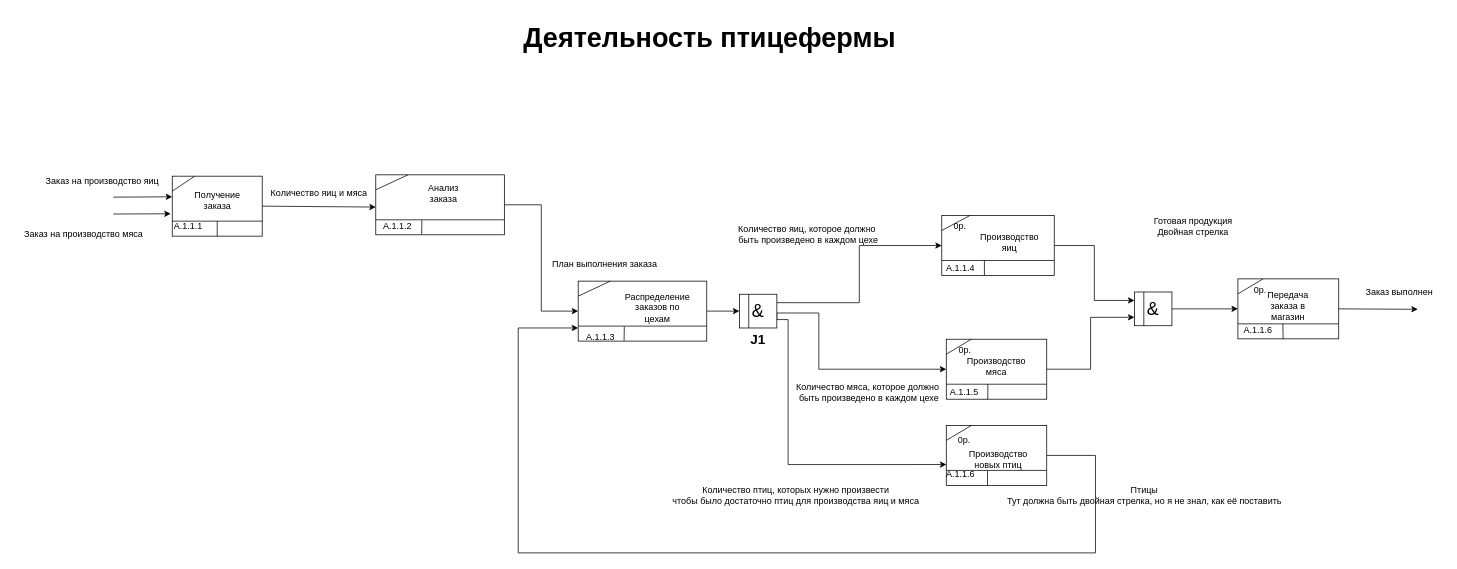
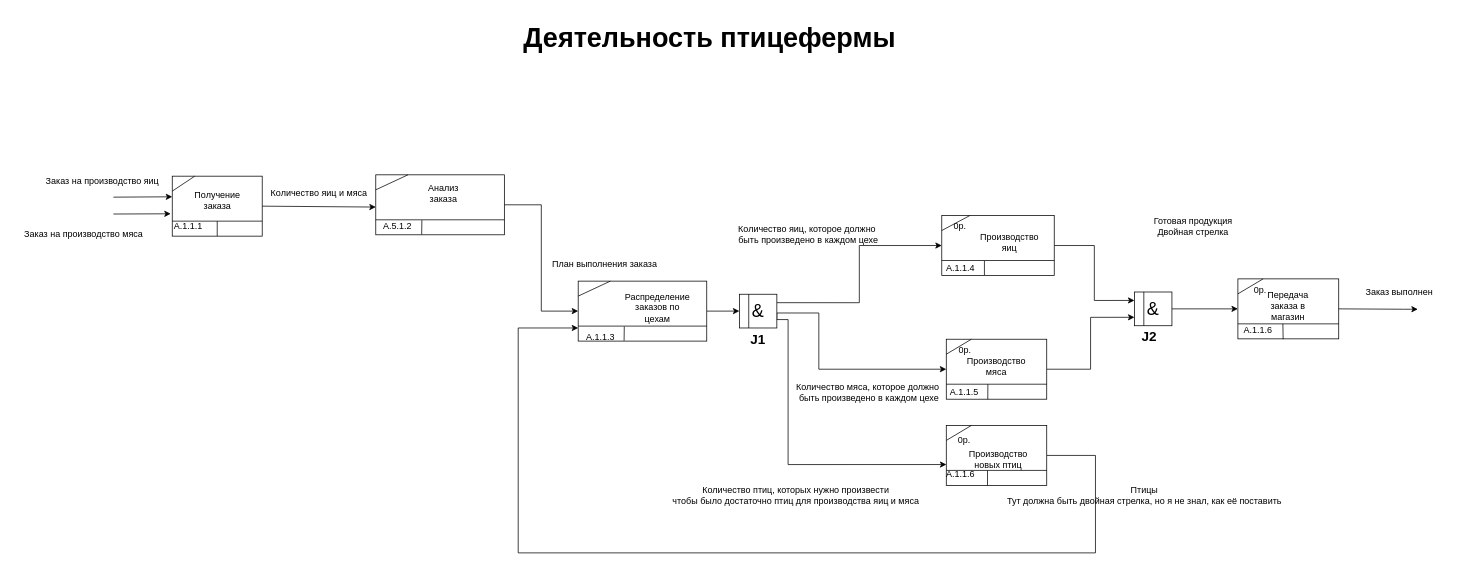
  <mxCell id="0" />
  <mxCell id="1" parent="0" />
  <mxCell id="2" value="&lt;font style=&quot;font-size: 36px;&quot;&gt;&lt;b&gt;Деятельность птицефермы&lt;/b&gt;&lt;/font&gt;" style="text;html=1;align=center;verticalAlign=middle;resizable=0;points=[];autosize=1;strokeColor=none;fillColor=none;" parent="1" vertex="1"><mxGeometry x="685" y="20" width="520" height="60" as="geometry" /></mxCell>
  <mxCell id="3" value="" style="rounded=0;whiteSpace=wrap;html=1;" parent="1" vertex="1"><mxGeometry x="228.5" y="234.5" width="120" height="80" as="geometry" /></mxCell>
  <mxCell id="4" value="" style="endArrow=none;html=1;rounded=0;entryX=1;entryY=0.75;entryDx=0;entryDy=0;exitX=0;exitY=0.75;exitDx=0;exitDy=0;" parent="1" source="3" target="3" edge="1"><mxGeometry width="50" height="50" relative="1" as="geometry"><mxPoint x="498.5" y="414.5" as="sourcePoint" /><mxPoint x="548.5" y="364.5" as="targetPoint" /></mxGeometry></mxCell>
  <mxCell id="5" value="" style="endArrow=none;html=1;rounded=0;entryX=0.5;entryY=1;entryDx=0;entryDy=0;" parent="1" target="3" edge="1"><mxGeometry width="50" height="50" relative="1" as="geometry"><mxPoint x="288.5" y="294.5" as="sourcePoint" /><mxPoint x="548.5" y="364.5" as="targetPoint" /></mxGeometry></mxCell>
  <mxCell id="6" value="" style="endArrow=none;html=1;rounded=0;entryX=0.25;entryY=0;entryDx=0;entryDy=0;exitX=0;exitY=0.25;exitDx=0;exitDy=0;" parent="1" source="3" target="3" edge="1"><mxGeometry width="50" height="50" relative="1" as="geometry"><mxPoint x="378.5" y="354.5" as="sourcePoint" /><mxPoint x="428.5" y="304.5" as="targetPoint" /></mxGeometry></mxCell>
  <mxCell id="7" value="Получение заказа" style="text;html=1;align=center;verticalAlign=middle;whiteSpace=wrap;rounded=0;" parent="1" vertex="1"><mxGeometry x="243.5" y="252" width="90" height="30" as="geometry" /></mxCell>
  <mxCell id="8" style="edgeStyle=orthogonalEdgeStyle;rounded=0;orthogonalLoop=1;jettySize=auto;html=1;exitX=1;exitY=0.5;exitDx=0;exitDy=0;entryX=0;entryY=0.5;entryDx=0;entryDy=0;" parent="1" source="9" target="40" edge="1"><mxGeometry relative="1" as="geometry" /></mxCell>
  <mxCell id="9" value="" style="rounded=0;whiteSpace=wrap;html=1;" parent="1" vertex="1"><mxGeometry x="770" y="374.5" width="171.5" height="80" as="geometry" /></mxCell>
  <mxCell id="10" value="" style="endArrow=none;html=1;rounded=0;entryX=1;entryY=0.75;entryDx=0;entryDy=0;exitX=0;exitY=0.75;exitDx=0;exitDy=0;" parent="1" source="9" target="9" edge="1"><mxGeometry width="50" height="50" relative="1" as="geometry"><mxPoint x="1062" y="554.5" as="sourcePoint" /><mxPoint x="1112" y="504.5" as="targetPoint" /></mxGeometry></mxCell>
  <mxCell id="11" value="" style="endArrow=none;html=1;rounded=0;entryX=0.357;entryY=0.994;entryDx=0;entryDy=0;entryPerimeter=0;" parent="1" target="9" edge="1"><mxGeometry width="50" height="50" relative="1" as="geometry"><mxPoint x="831.5" y="435" as="sourcePoint" /><mxPoint x="1112" y="504.5" as="targetPoint" /></mxGeometry></mxCell>
  <mxCell id="12" value="" style="endArrow=none;html=1;rounded=0;entryX=0.25;entryY=0;entryDx=0;entryDy=0;exitX=0;exitY=0.25;exitDx=0;exitDy=0;" parent="1" source="9" target="9" edge="1"><mxGeometry width="50" height="50" relative="1" as="geometry"><mxPoint x="942" y="494.5" as="sourcePoint" /><mxPoint x="992" y="444.5" as="targetPoint" /></mxGeometry></mxCell>
  <mxCell id="13" value="Распределение заказов по цехам" style="text;html=1;align=center;verticalAlign=middle;whiteSpace=wrap;rounded=0;" parent="1" vertex="1"><mxGeometry x="840.75" y="394.5" width="70" height="30" as="geometry" /></mxCell>
  <mxCell id="14" style="edgeStyle=orthogonalEdgeStyle;rounded=0;orthogonalLoop=1;jettySize=auto;html=1;exitX=1;exitY=0.5;exitDx=0;exitDy=0;entryX=0;entryY=0.75;entryDx=0;entryDy=0;" parent="1" source="15" target="35" edge="1"><mxGeometry relative="1" as="geometry" /></mxCell>
  <mxCell id="15" value="" style="rounded=0;whiteSpace=wrap;html=1;" parent="1" vertex="1"><mxGeometry x="1261" y="452" width="134" height="80" as="geometry" /></mxCell>
  <mxCell id="16" value="" style="endArrow=none;html=1;rounded=0;entryX=1;entryY=0.75;entryDx=0;entryDy=0;exitX=0;exitY=0.75;exitDx=0;exitDy=0;" parent="1" source="15" target="15" edge="1"><mxGeometry width="50" height="50" relative="1" as="geometry"><mxPoint x="1531" y="632" as="sourcePoint" /><mxPoint x="1581" y="582" as="targetPoint" /></mxGeometry></mxCell>
  <mxCell id="17" value="" style="endArrow=none;html=1;rounded=0;entryX=0.413;entryY=1.001;entryDx=0;entryDy=0;entryPerimeter=0;" parent="1" target="15" edge="1"><mxGeometry width="50" height="50" relative="1" as="geometry"><mxPoint x="1316.5" y="512" as="sourcePoint" /><mxPoint x="1581" y="582" as="targetPoint" /></mxGeometry></mxCell>
  <mxCell id="18" value="" style="endArrow=none;html=1;rounded=0;entryX=0.25;entryY=0;entryDx=0;entryDy=0;exitX=0;exitY=0.25;exitDx=0;exitDy=0;" parent="1" source="15" target="15" edge="1"><mxGeometry width="50" height="50" relative="1" as="geometry"><mxPoint x="1411" y="572" as="sourcePoint" /><mxPoint x="1461" y="522" as="targetPoint" /></mxGeometry></mxCell>
  <mxCell id="19" value="0p." style="text;html=1;align=center;verticalAlign=middle;whiteSpace=wrap;rounded=0;" parent="1" vertex="1"><mxGeometry x="1256" y="447" width="60" height="40" as="geometry" /></mxCell>
  <mxCell id="20" value="Производство мяса" style="text;html=1;align=center;verticalAlign=middle;whiteSpace=wrap;rounded=0;" parent="1" vertex="1"><mxGeometry x="1298" y="473" width="60" height="30" as="geometry" /></mxCell>
  <mxCell id="21" style="edgeStyle=orthogonalEdgeStyle;rounded=0;orthogonalLoop=1;jettySize=auto;html=1;exitX=1;exitY=0.5;exitDx=0;exitDy=0;entryX=0;entryY=0.25;entryDx=0;entryDy=0;" parent="1" source="22" target="35" edge="1"><mxGeometry relative="1" as="geometry" /></mxCell>
  <mxCell id="22" value="" style="rounded=0;whiteSpace=wrap;html=1;" parent="1" vertex="1"><mxGeometry x="1255" y="287" width="150" height="80" as="geometry" /></mxCell>
  <mxCell id="23" value="" style="endArrow=none;html=1;rounded=0;entryX=1;entryY=0.75;entryDx=0;entryDy=0;exitX=0;exitY=0.75;exitDx=0;exitDy=0;" parent="1" source="22" target="22" edge="1"><mxGeometry width="50" height="50" relative="1" as="geometry"><mxPoint x="1525" y="467" as="sourcePoint" /><mxPoint x="1575" y="417" as="targetPoint" /></mxGeometry></mxCell>
  <mxCell id="24" value="" style="endArrow=none;html=1;rounded=0;entryX=1.048;entryY=0.82;entryDx=0;entryDy=0;entryPerimeter=0;exitX=1.048;exitY=0.178;exitDx=0;exitDy=0;exitPerimeter=0;" parent="1" edge="1"><mxGeometry width="50" height="50" relative="1" as="geometry"><mxPoint x="1311.88" y="347.34" as="sourcePoint" /><mxPoint x="1311.88" y="366.6" as="targetPoint" /></mxGeometry></mxCell>
  <mxCell id="25" value="" style="endArrow=none;html=1;rounded=0;entryX=0.25;entryY=0;entryDx=0;entryDy=0;exitX=0;exitY=0.25;exitDx=0;exitDy=0;" parent="1" source="22" target="22" edge="1"><mxGeometry width="50" height="50" relative="1" as="geometry"><mxPoint x="1405" y="407" as="sourcePoint" /><mxPoint x="1455" y="357" as="targetPoint" /></mxGeometry></mxCell>
  <mxCell id="26" value="0p." style="text;html=1;align=center;verticalAlign=middle;whiteSpace=wrap;rounded=0;" parent="1" vertex="1"><mxGeometry x="1250" y="282" width="59" height="40" as="geometry" /></mxCell>
  <mxCell id="27" value="Производство яиц" style="text;html=1;align=center;verticalAlign=middle;whiteSpace=wrap;rounded=0;" parent="1" vertex="1"><mxGeometry x="1295.75" y="307" width="99.25" height="31" as="geometry" /></mxCell>
  <mxCell id="28" value="" style="rounded=0;whiteSpace=wrap;html=1;" parent="1" vertex="1"><mxGeometry x="1650" y="371.5" width="134.5" height="80" as="geometry" /></mxCell>
  <mxCell id="29" value="" style="endArrow=none;html=1;rounded=0;entryX=1;entryY=0.75;entryDx=0;entryDy=0;exitX=0;exitY=0.75;exitDx=0;exitDy=0;" parent="1" source="28" target="28" edge="1"><mxGeometry width="50" height="50" relative="1" as="geometry"><mxPoint x="1897" y="541.14" as="sourcePoint" /><mxPoint x="1947" y="491.14" as="targetPoint" /></mxGeometry></mxCell>
  <mxCell id="30" value="" style="endArrow=none;html=1;rounded=0;entryX=1.046;entryY=0.857;entryDx=0;entryDy=0;entryPerimeter=0;exitX=1.04;exitY=0.178;exitDx=0;exitDy=0;exitPerimeter=0;" parent="1" edge="1"><mxGeometry width="50" height="50" relative="1" as="geometry"><mxPoint x="1710" y="431.63" as="sourcePoint" /><mxPoint x="1710.36" y="452" as="targetPoint" /></mxGeometry></mxCell>
  <mxCell id="31" value="" style="endArrow=none;html=1;rounded=0;entryX=0.25;entryY=0;entryDx=0;entryDy=0;exitX=0;exitY=0.25;exitDx=0;exitDy=0;" parent="1" source="28" target="28" edge="1"><mxGeometry width="50" height="50" relative="1" as="geometry"><mxPoint x="1777" y="481.14" as="sourcePoint" /><mxPoint x="1827" y="431.14" as="targetPoint" /></mxGeometry></mxCell>
  <mxCell id="32" value="0p." style="text;html=1;align=center;verticalAlign=middle;whiteSpace=wrap;rounded=0;" parent="1" vertex="1"><mxGeometry x="1650" y="367" width="60" height="40" as="geometry" /></mxCell>
  <mxCell id="33" value="Передача заказа в магазин" style="text;html=1;align=center;verticalAlign=middle;whiteSpace=wrap;rounded=0;" parent="1" vertex="1"><mxGeometry x="1679.31" y="396.64" width="75.87" height="22.5" as="geometry" /></mxCell>
  <mxCell id="34" style="edgeStyle=orthogonalEdgeStyle;rounded=0;orthogonalLoop=1;jettySize=auto;html=1;entryX=0;entryY=0.5;entryDx=0;entryDy=0;" parent="1" source="35" target="28" edge="1"><mxGeometry relative="1" as="geometry" /></mxCell>
  <mxCell id="35" value="&lt;font style=&quot;font-size: 24px;&quot;&gt;&amp;amp;&lt;/font&gt;" style="rounded=0;whiteSpace=wrap;html=1;" parent="1" vertex="1"><mxGeometry x="1512" y="389" width="50" height="45" as="geometry" /></mxCell>
  <mxCell id="36" value="" style="endArrow=none;html=1;rounded=0;entryX=0.25;entryY=0;entryDx=0;entryDy=0;exitX=0.25;exitY=1;exitDx=0;exitDy=0;" parent="1" source="35" target="35" edge="1"><mxGeometry width="50" height="50" relative="1" as="geometry"><mxPoint x="1246" y="342" as="sourcePoint" /><mxPoint x="1296" y="292" as="targetPoint" /></mxGeometry></mxCell>
  <mxCell id="37" value="" style="endArrow=classic;html=1;rounded=0;exitX=1;exitY=0.5;exitDx=0;exitDy=0;" parent="1" source="3" edge="1"><mxGeometry width="50" height="50" relative="1" as="geometry"><mxPoint x="988.5" y="335.21" as="sourcePoint" /><mxPoint x="500" y="275.71" as="targetPoint" /></mxGeometry></mxCell>
  <mxCell id="38" style="edgeStyle=orthogonalEdgeStyle;rounded=0;orthogonalLoop=1;jettySize=auto;html=1;exitX=1;exitY=0.25;exitDx=0;exitDy=0;entryX=0;entryY=0.5;entryDx=0;entryDy=0;" parent="1" source="40" target="22" edge="1"><mxGeometry relative="1" as="geometry" /></mxCell>
  <mxCell id="39" style="edgeStyle=orthogonalEdgeStyle;rounded=0;orthogonalLoop=1;jettySize=auto;html=1;exitX=1;exitY=0.75;exitDx=0;exitDy=0;entryX=0;entryY=0.5;entryDx=0;entryDy=0;" parent="1" source="40" target="15" edge="1"><mxGeometry relative="1" as="geometry"><Array as="points"><mxPoint x="1035" y="417" /><mxPoint x="1091" y="417" /><mxPoint x="1091" y="492" /></Array></mxGeometry></mxCell>
  <mxCell id="40" value="&lt;span style=&quot;font-size: 24px;&quot;&gt;&amp;amp;&lt;/span&gt;" style="rounded=0;whiteSpace=wrap;html=1;" parent="1" vertex="1"><mxGeometry x="985" y="392" width="50" height="45" as="geometry" /></mxCell>
  <mxCell id="41" value="" style="endArrow=none;html=1;rounded=0;entryX=0.25;entryY=0;entryDx=0;entryDy=0;exitX=0.25;exitY=1;exitDx=0;exitDy=0;" parent="1" source="40" target="40" edge="1"><mxGeometry width="50" height="50" relative="1" as="geometry"><mxPoint x="775" y="349.5" as="sourcePoint" /><mxPoint x="825" y="299.5" as="targetPoint" /></mxGeometry></mxCell>
  <mxCell id="42" value="&lt;b&gt;&lt;font style=&quot;font-size: 18px;&quot;&gt;J1&lt;/font&gt;&lt;/b&gt;" style="text;html=1;align=center;verticalAlign=middle;whiteSpace=wrap;rounded=0;" parent="1" vertex="1"><mxGeometry x="980" y="438" width="60" height="30" as="geometry" /></mxCell>
+ <mxCell id="43" value="&lt;b&gt;&lt;font style=&quot;font-size: 18px;&quot;&gt;J2&lt;/font&gt;&lt;/b&gt;" style="text;html=1;align=center;verticalAlign=middle;whiteSpace=wrap;rounded=0;" parent="1" vertex="1"><mxGeometry x="1502" y="434" width="60" height="30" as="geometry" /></mxCell>
  <mxCell id="44" value="" style="endArrow=classic;html=1;rounded=0;entryX=0;entryY=0.5;entryDx=0;entryDy=0;" parent="1" edge="1"><mxGeometry width="50" height="50" relative="1" as="geometry"><mxPoint x="150" y="262.5" as="sourcePoint" /><mxPoint x="228.5" y="262" as="targetPoint" /></mxGeometry></mxCell>
  <mxCell id="45" value="" style="endArrow=classic;html=1;rounded=0;exitX=1;exitY=0.5;exitDx=0;exitDy=0;" parent="1" source="28" edge="1"><mxGeometry width="50" height="50" relative="1" as="geometry"><mxPoint x="1650" y="236.64" as="sourcePoint" /><mxPoint x="1890" y="412" as="targetPoint" /><Array as="points"><mxPoint x="1871" y="412" /><mxPoint x="1880" y="412" /></Array></mxGeometry></mxCell>
  <mxCell id="46" value="Заказ на производство яиц" style="text;html=1;align=center;verticalAlign=middle;resizable=0;points=[];autosize=1;strokeColor=none;fillColor=none;" parent="1" vertex="1"><mxGeometry x="50" y="227" width="170" height="30" as="geometry" /></mxCell>
  <mxCell id="47" value="" style="endArrow=classic;html=1;rounded=0;entryX=-0.017;entryY=0.627;entryDx=0;entryDy=0;entryPerimeter=0;" parent="1" target="3" edge="1"><mxGeometry width="50" height="50" relative="1" as="geometry"><mxPoint x="150" y="285" as="sourcePoint" /><mxPoint x="190" y="282" as="targetPoint" /></mxGeometry></mxCell>
  <mxCell id="48" value="Заказ на производство мяса" style="text;html=1;align=center;verticalAlign=middle;resizable=0;points=[];autosize=1;strokeColor=none;fillColor=none;" parent="1" vertex="1"><mxGeometry x="20" y="297" width="180" height="30" as="geometry" /></mxCell>
  <mxCell id="49" value="Количество яиц и мяса" style="text;html=1;align=center;verticalAlign=middle;resizable=0;points=[];autosize=1;strokeColor=none;fillColor=none;" parent="1" vertex="1"><mxGeometry x="348.5" y="242.71" width="150" height="30" as="geometry" /></mxCell>
  <mxCell id="50" value="Количество яиц, которое должно&lt;div&gt;&amp;nbsp;быть произведено в каждом цехе&lt;/div&gt;" style="text;html=1;align=center;verticalAlign=middle;resizable=0;points=[];autosize=1;strokeColor=none;fillColor=none;" parent="1" vertex="1"><mxGeometry x="970" y="292" width="210" height="40" as="geometry" /></mxCell>
  <mxCell id="51" value="Количество мяса, которое должно&lt;div&gt;&amp;nbsp;быть произведено в каждом цехе&lt;/div&gt;" style="text;html=1;align=center;verticalAlign=middle;resizable=0;points=[];autosize=1;strokeColor=none;fillColor=none;" parent="1" vertex="1"><mxGeometry x="1051" y="503" width="210" height="40" as="geometry" /></mxCell>
  <mxCell id="52" value="Готовая продукция&lt;div&gt;Двойная стрелка&lt;/div&gt;" style="text;html=1;align=center;verticalAlign=middle;resizable=0;points=[];autosize=1;strokeColor=none;fillColor=none;" parent="1" vertex="1"><mxGeometry x="1525" y="282" width="130" height="40" as="geometry" /></mxCell>
  <mxCell id="53" style="edgeStyle=orthogonalEdgeStyle;rounded=0;orthogonalLoop=1;jettySize=auto;html=1;entryX=0;entryY=0.5;entryDx=0;entryDy=0;" parent="1" source="54" target="9" edge="1"><mxGeometry relative="1" as="geometry" /></mxCell>
  <mxCell id="54" value="" style="rounded=0;whiteSpace=wrap;html=1;" parent="1" vertex="1"><mxGeometry x="500" y="232.71" width="171.5" height="80" as="geometry" /></mxCell>
  <mxCell id="55" value="" style="endArrow=none;html=1;rounded=0;entryX=1;entryY=0.75;entryDx=0;entryDy=0;exitX=0;exitY=0.75;exitDx=0;exitDy=0;" parent="1" source="54" target="54" edge="1"><mxGeometry width="50" height="50" relative="1" as="geometry"><mxPoint x="792" y="412.71" as="sourcePoint" /><mxPoint x="842" y="362.71" as="targetPoint" /></mxGeometry></mxCell>
  <mxCell id="56" value="" style="endArrow=none;html=1;rounded=0;entryX=0.357;entryY=0.994;entryDx=0;entryDy=0;entryPerimeter=0;" parent="1" target="54" edge="1"><mxGeometry width="50" height="50" relative="1" as="geometry"><mxPoint x="561.5" y="293.21" as="sourcePoint" /><mxPoint x="842" y="362.71" as="targetPoint" /></mxGeometry></mxCell>
  <mxCell id="57" value="" style="endArrow=none;html=1;rounded=0;entryX=0.25;entryY=0;entryDx=0;entryDy=0;exitX=0;exitY=0.25;exitDx=0;exitDy=0;" parent="1" source="54" target="54" edge="1"><mxGeometry width="50" height="50" relative="1" as="geometry"><mxPoint x="672" y="352.71" as="sourcePoint" /><mxPoint x="722" y="302.71" as="targetPoint" /></mxGeometry></mxCell>
  <mxCell id="58" value="Анализ заказа" style="text;html=1;align=center;verticalAlign=middle;whiteSpace=wrap;rounded=0;" parent="1" vertex="1"><mxGeometry x="550.75" y="242.71" width="79.25" height="30" as="geometry" /></mxCell>
  <mxCell id="59" style="edgeStyle=orthogonalEdgeStyle;rounded=0;orthogonalLoop=1;jettySize=auto;html=1;" edge="1" parent="1" source="60"><mxGeometry relative="1" as="geometry"><mxPoint x="770" y="437" as="targetPoint" /><Array as="points"><mxPoint x="1460" y="607" /><mxPoint x="1460" y="737" /><mxPoint y="737" x="690" /><mxPoint y="437" x="690" /></Array></mxGeometry></mxCell>
  <mxCell id="60" value="" style="rounded=0;whiteSpace=wrap;html=1;" parent="1" vertex="1"><mxGeometry x="1261" y="567" width="134" height="80" as="geometry" /></mxCell>
  <mxCell id="61" value="" style="endArrow=none;html=1;rounded=0;entryX=1;entryY=0.75;entryDx=0;entryDy=0;exitX=0;exitY=0.75;exitDx=0;exitDy=0;" parent="1" source="60" target="60" edge="1"><mxGeometry width="50" height="50" relative="1" as="geometry"><mxPoint x="1530" y="752" as="sourcePoint" /><mxPoint x="1580" y="702" as="targetPoint" /></mxGeometry></mxCell>
  <mxCell id="62" value="" style="endArrow=none;html=1;rounded=0;" parent="1" edge="1"><mxGeometry width="50" height="50" relative="1" as="geometry"><mxPoint x="1316" y="627" as="sourcePoint" /><mxPoint x="1316" y="647" as="targetPoint" /></mxGeometry></mxCell>
  <mxCell id="63" value="" style="endArrow=none;html=1;rounded=0;entryX=0.25;entryY=0;entryDx=0;entryDy=0;exitX=0;exitY=0.25;exitDx=0;exitDy=0;" parent="1" source="60" target="60" edge="1"><mxGeometry width="50" height="50" relative="1" as="geometry"><mxPoint x="1410" y="692" as="sourcePoint" /><mxPoint x="1460" y="642" as="targetPoint" /></mxGeometry></mxCell>
  <mxCell id="64" value="0p." style="text;html=1;align=center;verticalAlign=middle;whiteSpace=wrap;rounded=0;" parent="1" vertex="1"><mxGeometry x="1255" y="567" width="60" height="40" as="geometry" /></mxCell>
  <mxCell id="65" value="Производство новых птиц" style="text;html=1;align=center;verticalAlign=middle;whiteSpace=wrap;rounded=0;" parent="1" vertex="1"><mxGeometry x="1301.5" y="609" width="57" height="6" as="geometry" /></mxCell>
  <mxCell id="66" style="edgeStyle=orthogonalEdgeStyle;rounded=0;orthogonalLoop=1;jettySize=auto;html=1;exitX=1;exitY=0.75;exitDx=0;exitDy=0;entryX=0.001;entryY=0.652;entryDx=0;entryDy=0;entryPerimeter=0;" parent="1" source="40" target="60" edge="1"><mxGeometry relative="1" as="geometry"><Array as="points"><mxPoint x="1050" y="426" /><mxPoint x="1050" y="619" /></Array></mxGeometry></mxCell>
  <mxCell id="67" value="Количество птиц, которых нужно произвести&lt;div&gt;чтобы было достаточно птиц для производства яиц и мяса&lt;/div&gt;" style="text;html=1;align=center;verticalAlign=middle;resizable=0;points=[];autosize=1;strokeColor=none;fillColor=none;" parent="1" vertex="1"><mxGeometry x="885" y="640" width="350" height="40" as="geometry" /></mxCell>
  <mxCell id="68" value="План выполнения заказа" style="text;html=1;align=center;verticalAlign=middle;resizable=0;points=[];autosize=1;strokeColor=none;fillColor=none;" vertex="1" parent="1"><mxGeometry x="725" y="337" width="160" height="30" as="geometry" /></mxCell>
  <mxCell id="69" value="Заказ выполнен" style="text;html=1;align=center;verticalAlign=middle;resizable=0;points=[];autosize=1;strokeColor=none;fillColor=none;" vertex="1" parent="1"><mxGeometry x="1810" y="374.5" width="110" height="30" as="geometry" /></mxCell>
  <mxCell id="70" value="Птицы&lt;div&gt;Тут должна быть двойная стрелка, но я не знал, как её поставить&lt;/div&gt;" style="text;html=1;align=center;verticalAlign=middle;resizable=0;points=[];autosize=1;strokeColor=none;fillColor=none;" vertex="1" parent="1"><mxGeometry x="1330" y="640" width="390" height="40" as="geometry" /></mxCell>
  <mxCell id="71" value="A.1.1.1" style="text;html=1;align=center;verticalAlign=middle;whiteSpace=wrap;rounded=0;" vertex="1" parent="1"><mxGeometry x="220" y="287" width="60" height="30" as="geometry" /></mxCell>
- <mxCell id="72" value="A.1.1.2" style="text;html=1;align=center;verticalAlign=middle;whiteSpace=wrap;rounded=0;" vertex="1" parent="1"><mxGeometry x="498.5" y="287" width="60" height="30" as="geometry" /></mxCell>
+ <mxCell id="72" value="A.5.1.2" style="text;html=1;align=center;verticalAlign=middle;whiteSpace=wrap;rounded=0;" vertex="1" parent="1"><mxGeometry x="498.5" y="287" width="60" height="30" as="geometry" /></mxCell>
  <mxCell id="73" value="A.1.1.3" style="text;html=1;align=center;verticalAlign=middle;whiteSpace=wrap;rounded=0;" vertex="1" parent="1"><mxGeometry x="770" y="434" width="60" height="30" as="geometry" /></mxCell>
  <mxCell id="74" value="A.1.1.4" style="text;html=1;align=center;verticalAlign=middle;whiteSpace=wrap;rounded=0;" vertex="1" parent="1"><mxGeometry x="1250" y="341.5" width="60" height="30" as="geometry" /></mxCell>
  <mxCell id="75" value="A.1.1.5" style="text;html=1;align=center;verticalAlign=middle;whiteSpace=wrap;rounded=0;" vertex="1" parent="1"><mxGeometry x="1255" y="508" width="60" height="30" as="geometry" /></mxCell>
  <mxCell id="76" value="A.1.1.6" style="text;html=1;align=center;verticalAlign=middle;whiteSpace=wrap;rounded=0;" vertex="1" parent="1"><mxGeometry x="1250" y="617" width="60" height="30" as="geometry" /></mxCell>
  <mxCell id="77" value="A.1.1.6" style="text;html=1;align=center;verticalAlign=middle;whiteSpace=wrap;rounded=0;" vertex="1" parent="1"><mxGeometry x="1647" y="424.5" width="60" height="30" as="geometry" /></mxCell>
